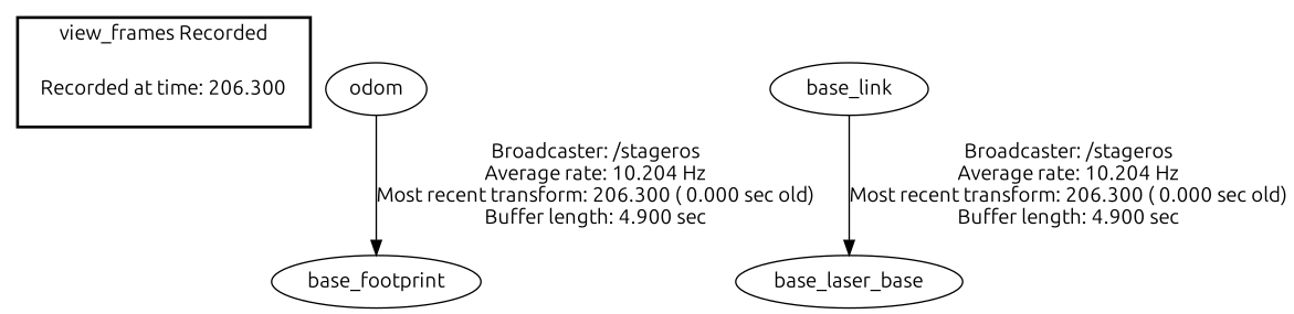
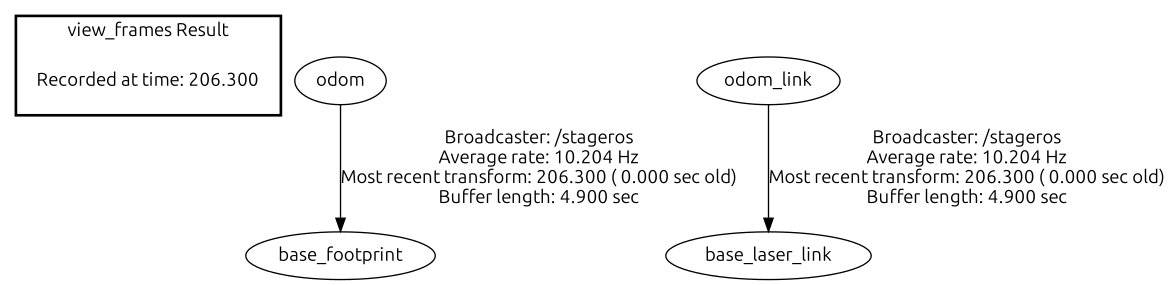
  digraph {
    fontname=Ubuntu
    node [fontname=Ubuntu]
    edge [fontname=Ubuntu]
    "Recorded at time: 206.300" [shape=plaintext]
    odom
    base_footprint
-   base_link
-   base_laser_link [label=base_laser_base]
+   base_link [label=odom_link]
+   base_laser_link
    subgraph cluster_1 {
      color=black
-     label="view_frames Recorded"
+     label="view_frames Result"
      style=bold
      "Recorded at time: 206.300"
    }
    odom -> base_footprint [label="Broadcaster: /stageros\nAverage rate: 10.204 Hz\nMost recent transform: 206.300 ( 0.000 sec old)\nBuffer length: 4.900 sec\n"]
    base_link -> base_laser_link [label="Broadcaster: /stageros\nAverage rate: 10.204 Hz\nMost recent transform: 206.300 ( 0.000 sec old)\nBuffer length: 4.900 sec\n"]
  }
